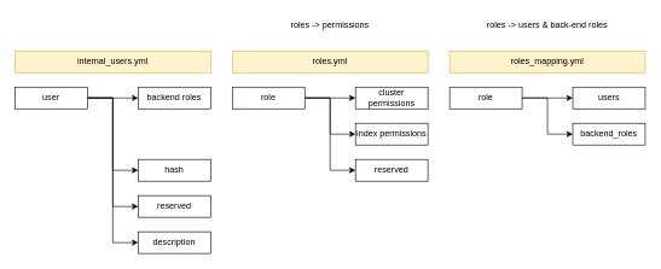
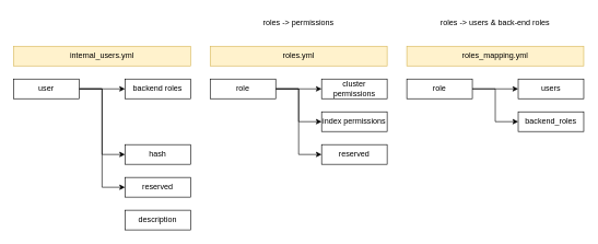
  <mxCell id="0" />
  <mxCell id="1" parent="0" />
  <mxCell id="2" value="" style="group" vertex="1" connectable="0" parent="1"><mxGeometry x="20" y="70" width="270" height="280" as="geometry" /></mxCell>
  <mxCell id="3" value="internal_users.yml" style="rounded=0;whiteSpace=wrap;html=1;fillColor=#fff2cc;strokeColor=#d6b656;" vertex="1" parent="2"><mxGeometry width="270" height="30" as="geometry" /></mxCell>
  <mxCell id="4" style="edgeStyle=orthogonalEdgeStyle;rounded=0;orthogonalLoop=1;jettySize=auto;html=1;exitX=1;exitY=0.5;exitDx=0;exitDy=0;entryX=0;entryY=0.5;entryDx=0;entryDy=0;" edge="1" parent="2" source="8" target="9"><mxGeometry relative="1" as="geometry" /></mxCell>
  <mxCell id="5" style="edgeStyle=orthogonalEdgeStyle;rounded=0;orthogonalLoop=1;jettySize=auto;html=1;entryX=0;entryY=0.5;entryDx=0;entryDy=0;" edge="1" parent="2" source="8" target="10"><mxGeometry relative="1" as="geometry" /></mxCell>
  <mxCell id="6" style="edgeStyle=orthogonalEdgeStyle;rounded=0;orthogonalLoop=1;jettySize=auto;html=1;entryX=0;entryY=0.5;entryDx=0;entryDy=0;" edge="1" parent="2" source="8" target="11"><mxGeometry relative="1" as="geometry" /></mxCell>
- <mxCell id="7" style="edgeStyle=orthogonalEdgeStyle;rounded=0;orthogonalLoop=1;jettySize=auto;html=1;entryX=0;entryY=0.5;entryDx=0;entryDy=0;" edge="1" parent="2" source="8" target="12"><mxGeometry relative="1" as="geometry" /></mxCell>
  <mxCell id="8" value="user" style="rounded=0;whiteSpace=wrap;html=1;" vertex="1" parent="2"><mxGeometry y="50" width="100" height="30" as="geometry" /></mxCell>
  <mxCell id="9" value="backend roles" style="rounded=0;whiteSpace=wrap;html=1;" vertex="1" parent="2"><mxGeometry x="170" y="50" width="100" height="30" as="geometry" /></mxCell>
  <mxCell id="10" value="hash" style="rounded=0;whiteSpace=wrap;html=1;" vertex="1" parent="2"><mxGeometry x="170" y="150" width="100" height="30" as="geometry" /></mxCell>
  <mxCell id="11" value="reserved" style="rounded=0;whiteSpace=wrap;html=1;" vertex="1" parent="2"><mxGeometry x="170" y="200" width="100" height="30" as="geometry" /></mxCell>
  <mxCell id="12" value="description" style="rounded=0;whiteSpace=wrap;html=1;" vertex="1" parent="2"><mxGeometry x="170" y="250" width="100" height="30" as="geometry" /></mxCell>
  <mxCell id="13" value="" style="group" vertex="1" connectable="0" parent="1"><mxGeometry x="320" y="70" width="270" height="180" as="geometry" /></mxCell>
  <mxCell id="14" value="roles.yml" style="rounded=0;whiteSpace=wrap;html=1;fillColor=#fff2cc;strokeColor=#d6b656;container=0;" vertex="1" parent="13"><mxGeometry width="270" height="30" as="geometry" /></mxCell>
  <mxCell id="15" style="edgeStyle=orthogonalEdgeStyle;rounded=0;orthogonalLoop=1;jettySize=auto;html=1;exitX=1;exitY=0.5;exitDx=0;exitDy=0;entryX=0;entryY=0.5;entryDx=0;entryDy=0;" edge="1" parent="13" source="18" target="19"><mxGeometry relative="1" as="geometry" /></mxCell>
  <mxCell id="16" style="edgeStyle=orthogonalEdgeStyle;rounded=0;orthogonalLoop=1;jettySize=auto;html=1;entryX=0;entryY=0.5;entryDx=0;entryDy=0;" edge="1" parent="13" source="18" target="20"><mxGeometry relative="1" as="geometry" /></mxCell>
  <mxCell id="17" style="edgeStyle=orthogonalEdgeStyle;rounded=0;orthogonalLoop=1;jettySize=auto;html=1;entryX=0;entryY=0.5;entryDx=0;entryDy=0;" edge="1" parent="13" source="18" target="21"><mxGeometry relative="1" as="geometry" /></mxCell>
  <mxCell id="18" value="role" style="rounded=0;whiteSpace=wrap;html=1;container=0;" vertex="1" parent="13"><mxGeometry y="50" width="100" height="30" as="geometry" /></mxCell>
  <mxCell id="19" value="cluster permissions" style="rounded=0;whiteSpace=wrap;html=1;container=0;" vertex="1" parent="13"><mxGeometry x="170" y="50" width="100" height="30" as="geometry" /></mxCell>
  <mxCell id="20" value="index permissions" style="rounded=0;whiteSpace=wrap;html=1;container=0;" vertex="1" parent="13"><mxGeometry x="170" y="100" width="100" height="30" as="geometry" /></mxCell>
  <mxCell id="21" value="reserved" style="rounded=0;whiteSpace=wrap;html=1;container=0;" vertex="1" parent="13"><mxGeometry x="170" y="150" width="100" height="30" as="geometry" /></mxCell>
  <mxCell id="22" value="roles_mapping.yml" style="rounded=0;whiteSpace=wrap;html=1;fillColor=#fff2cc;strokeColor=#d6b656;container=0;" vertex="1" parent="1"><mxGeometry x="620" y="70" width="270" height="30" as="geometry" /></mxCell>
  <mxCell id="23" style="edgeStyle=orthogonalEdgeStyle;rounded=0;orthogonalLoop=1;jettySize=auto;html=1;exitX=1;exitY=0.5;exitDx=0;exitDy=0;entryX=0;entryY=0.5;entryDx=0;entryDy=0;" edge="1" parent="1" source="25" target="26"><mxGeometry relative="1" as="geometry" /></mxCell>
  <mxCell id="24" style="edgeStyle=orthogonalEdgeStyle;rounded=0;orthogonalLoop=1;jettySize=auto;html=1;entryX=0;entryY=0.5;entryDx=0;entryDy=0;" edge="1" parent="1" source="25" target="27"><mxGeometry relative="1" as="geometry" /></mxCell>
  <mxCell id="25" value="role" style="rounded=0;whiteSpace=wrap;html=1;container=0;" vertex="1" parent="1"><mxGeometry x="620" y="120" width="100" height="30" as="geometry" /></mxCell>
  <mxCell id="26" value="users" style="rounded=0;whiteSpace=wrap;html=1;container=0;" vertex="1" parent="1"><mxGeometry x="790" y="120" width="100" height="30" as="geometry" /></mxCell>
  <mxCell id="27" value="backend_roles" style="rounded=0;whiteSpace=wrap;html=1;container=0;" vertex="1" parent="1"><mxGeometry x="790" y="170" width="100" height="30" as="geometry" /></mxCell>
  <mxCell id="28" value="roles -&amp;gt; permissions" style="text;html=1;align=center;verticalAlign=middle;whiteSpace=wrap;rounded=0;" vertex="1" parent="1"><mxGeometry x="320" y="20" width="270" height="30" as="geometry" /></mxCell>
  <mxCell id="29" value="roles -&amp;gt; users &amp;amp; back-end roles" style="text;html=1;align=center;verticalAlign=middle;whiteSpace=wrap;rounded=0;" vertex="1" parent="1"><mxGeometry x="620" y="20" width="270" height="30" as="geometry" /></mxCell>
